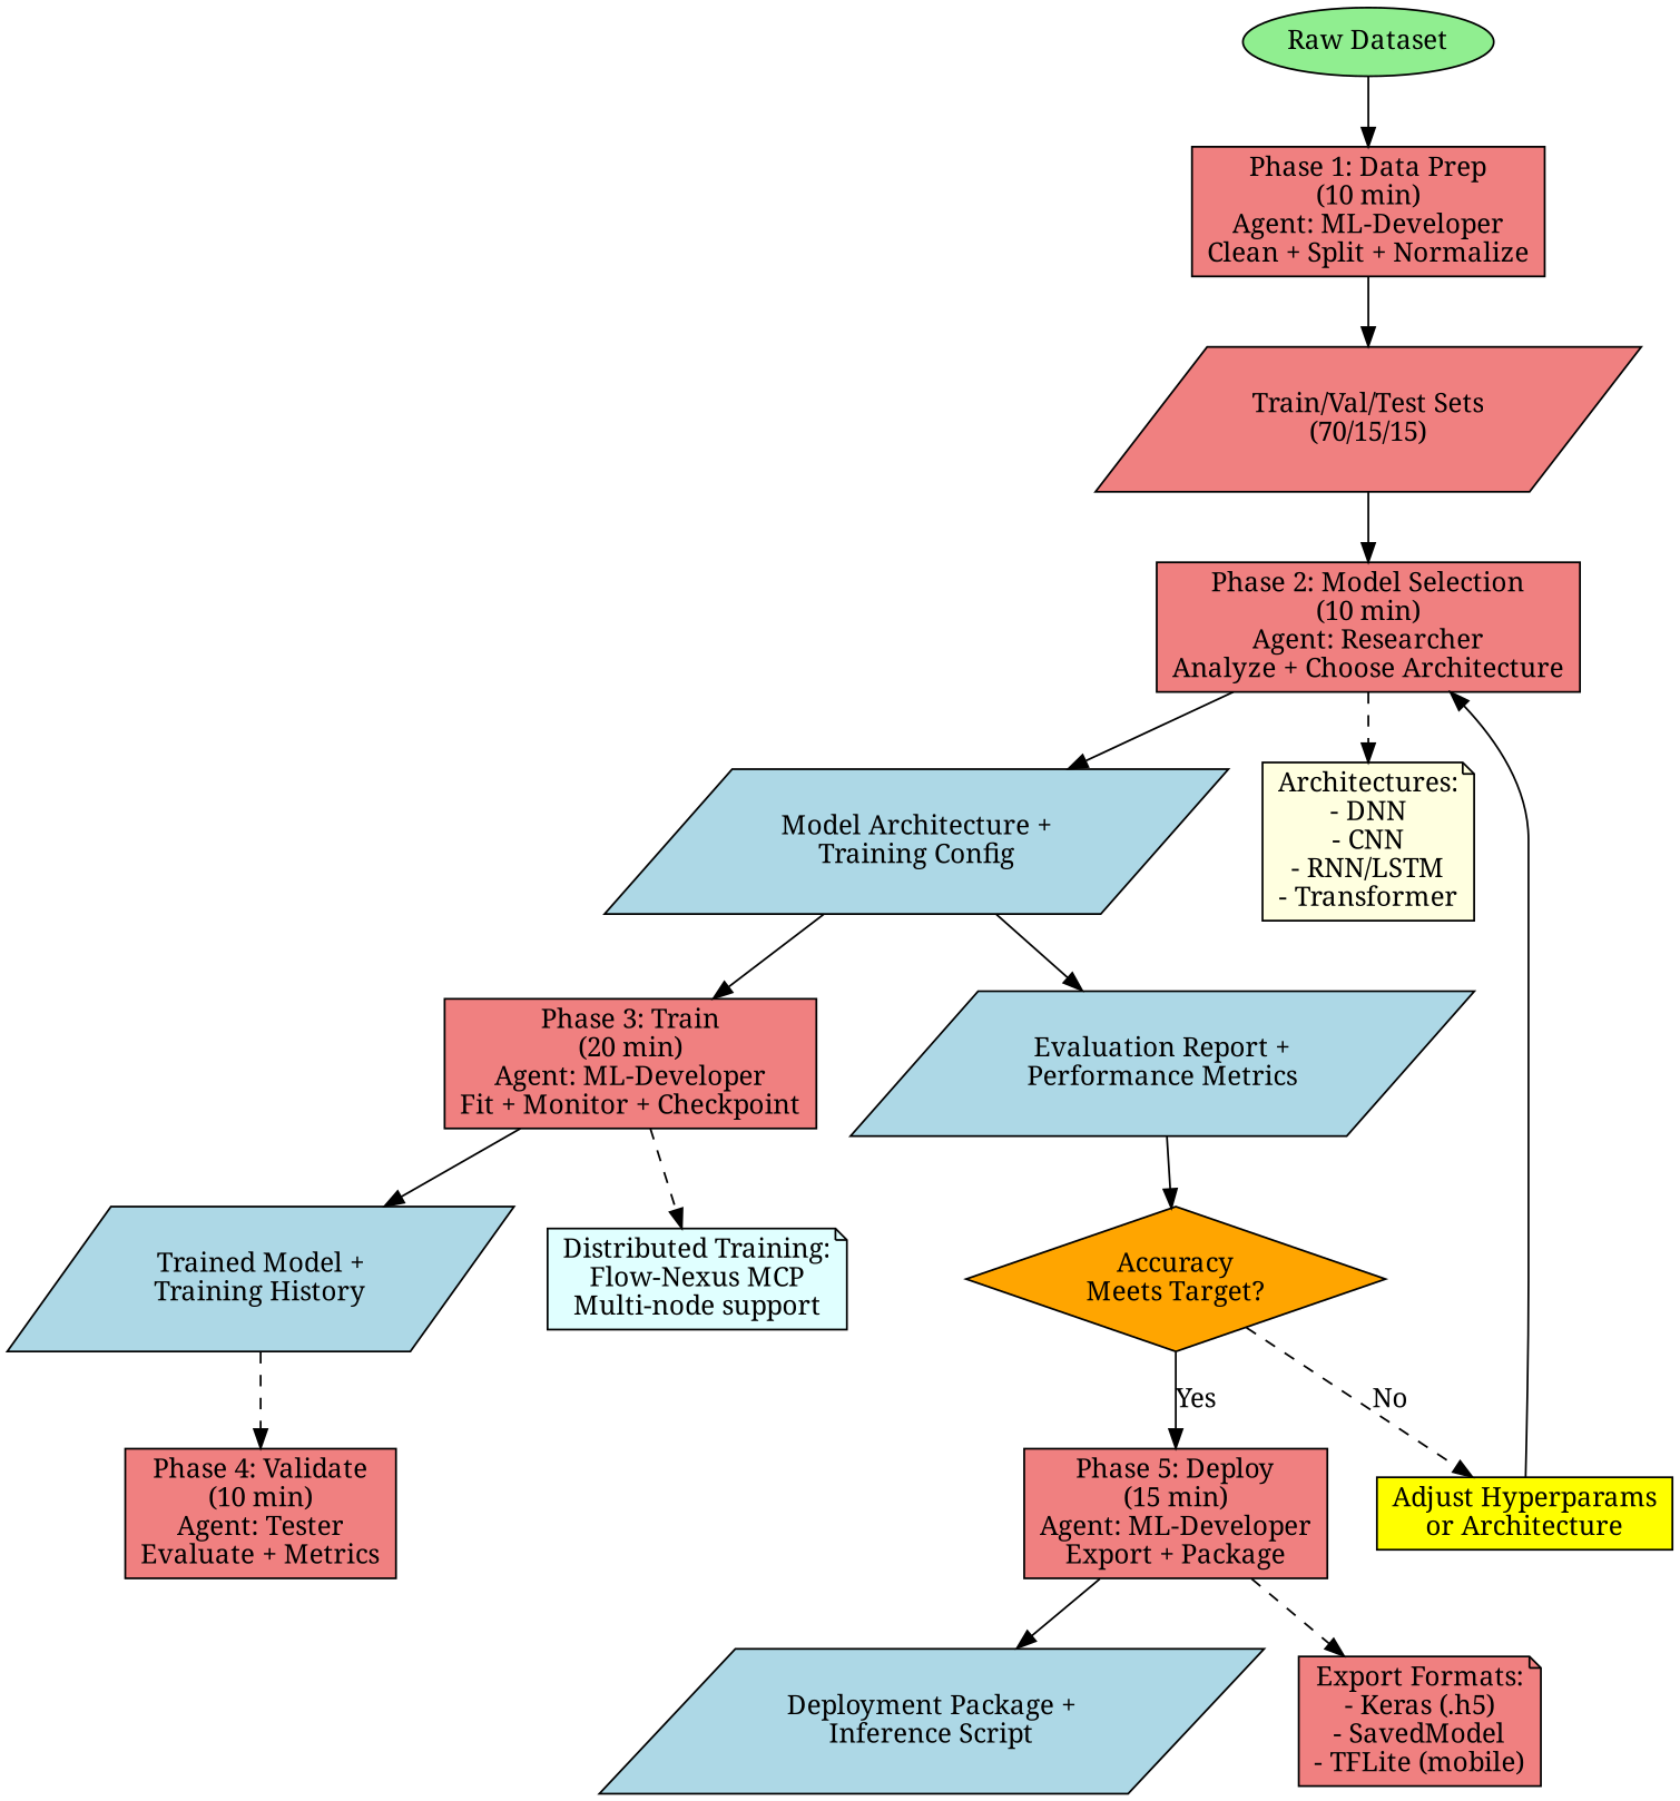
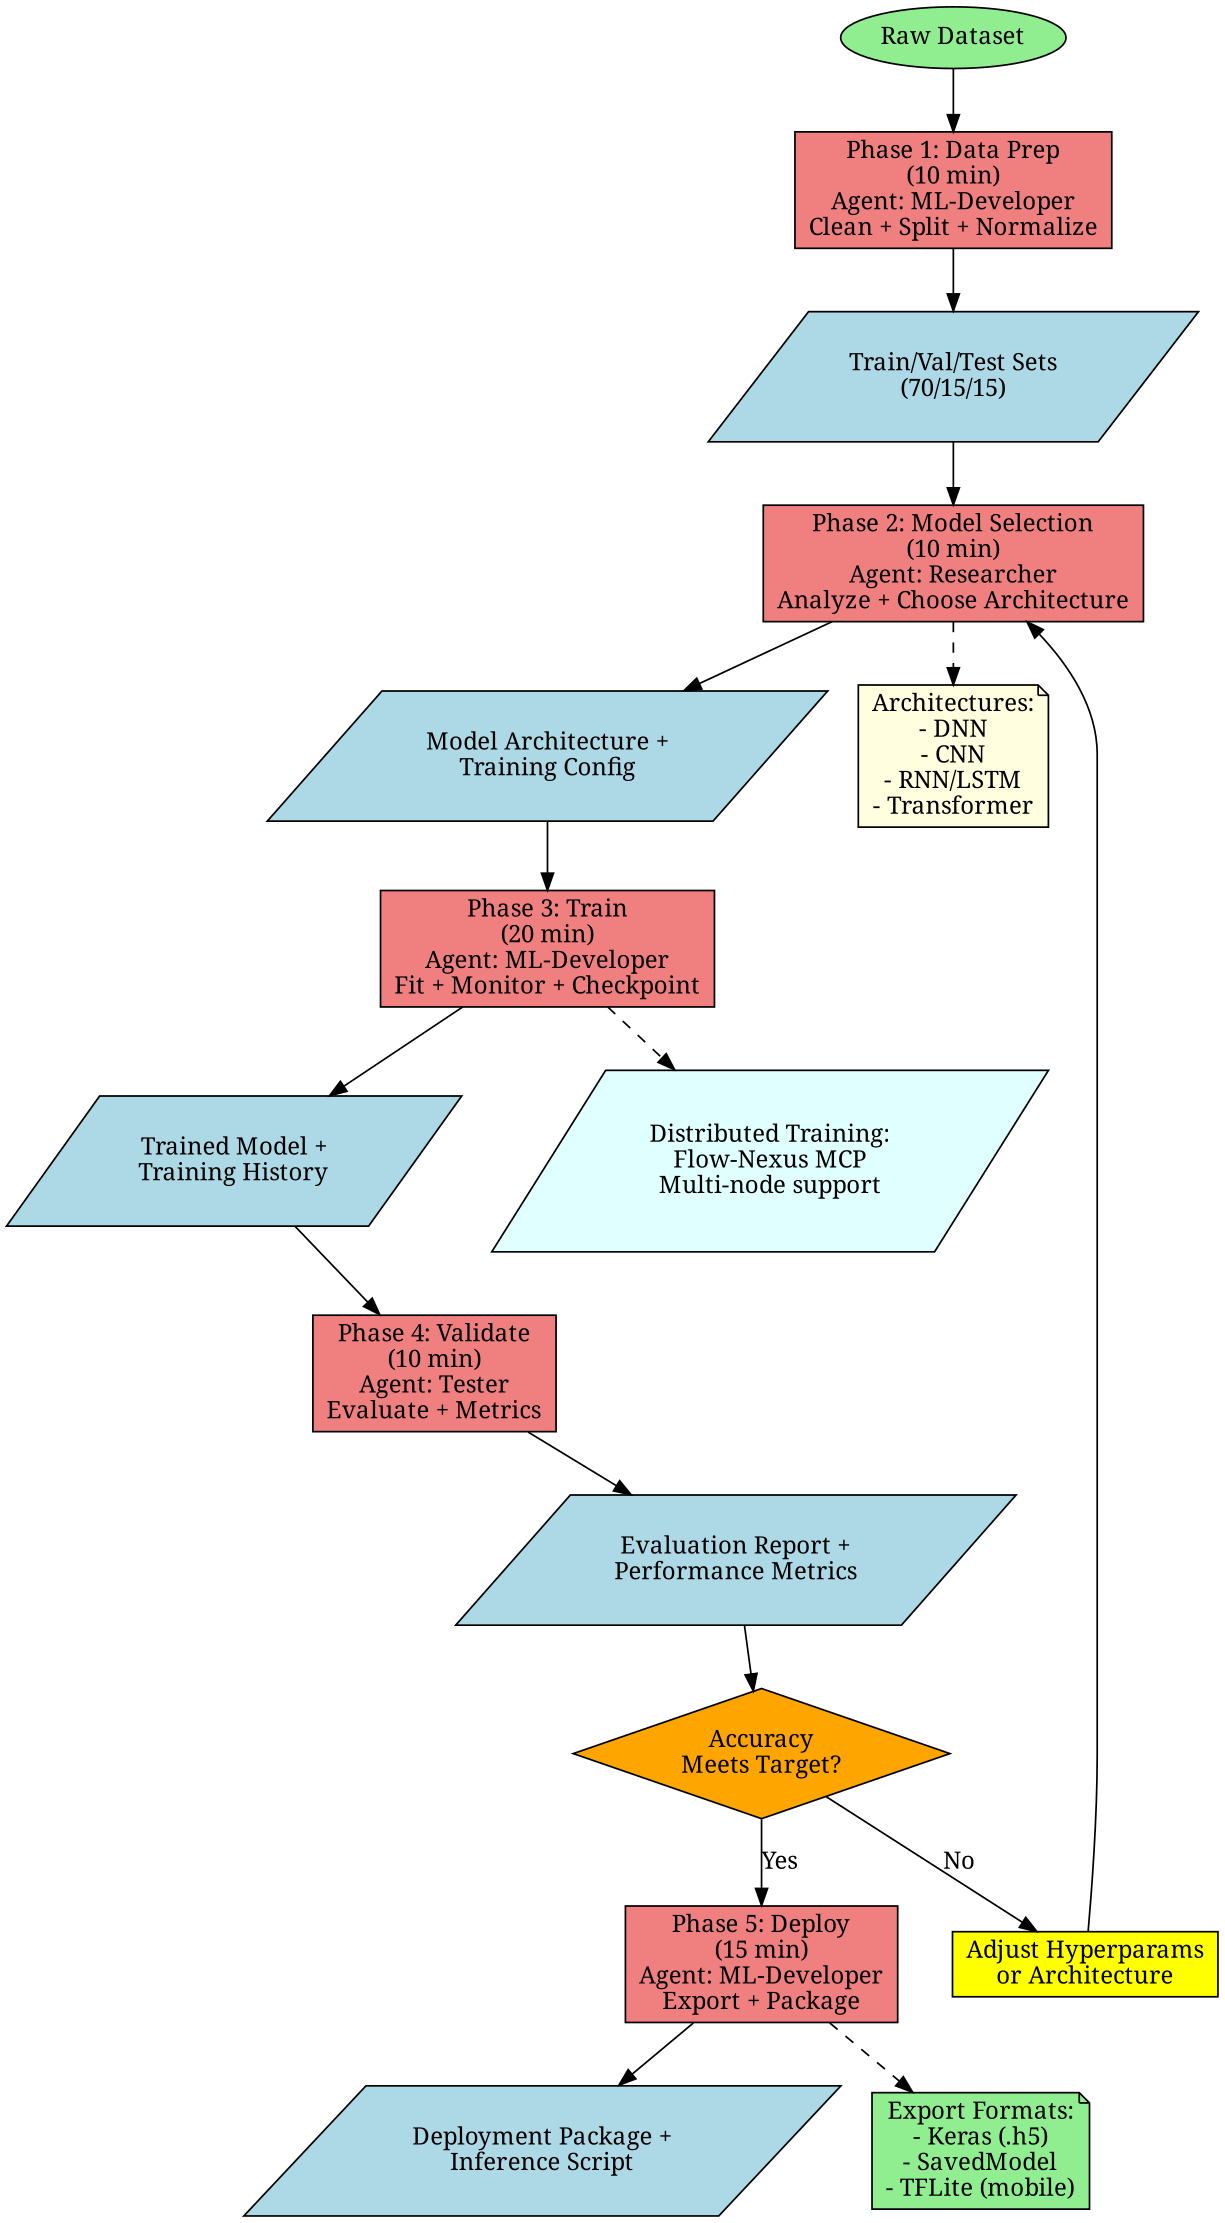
  digraph {
    fontname="Noto Serif"
    rankdir=TB
    node [fillcolor=lightcoral fontname="Noto Serif" shape=box style=filled]
    edge [fontname="Noto Serif"]
    n1 [fillcolor=lightgreen label="Raw Dataset" shape=ellipse]
    n2 [label="Phase 1: Data Prep\n(10 min)\nAgent: ML-Developer\nClean + Split + Normalize"]
-   n3 [label="Train/Val/Test Sets\n(70/15/15)" shape=parallelogram]
+   n3 [fillcolor=lightblue label="Train/Val/Test Sets\n(70/15/15)" shape=parallelogram]
    n4 [label="Phase 2: Model Selection\n(10 min)\nAgent: Researcher\nAnalyze + Choose Architecture"]
    n5 [fillcolor=lightblue label="Model Architecture +\nTraining Config" shape=parallelogram]
    n6 [fillcolor=lightyellow label="Architectures:\n- DNN\n- CNN\n- RNN/LSTM\n- Transformer" shape=note]
    n7 [label="Phase 3: Train\n(20 min)\nAgent: ML-Developer\nFit + Monitor + Checkpoint"]
    n8 [fillcolor=lightblue label="Trained Model +\nTraining History" shape=parallelogram]
-   n9 [fillcolor=lightcyan label="Distributed Training:\nFlow-Nexus MCP\nMulti-node support" shape=note]
+   n9 [fillcolor=lightcyan label="Distributed Training:\nFlow-Nexus MCP\nMulti-node support" shape=parallelogram]
    n10 [label="Phase 4: Validate\n(10 min)\nAgent: Tester\nEvaluate + Metrics"]
    n11 [fillcolor=lightblue label="Evaluation Report +\nPerformance Metrics" shape=parallelogram]
    n12 [fillcolor=orange label="Accuracy\nMeets Target?" shape=diamond]
    n13 [label="Phase 5: Deploy\n(15 min)\nAgent: ML-Developer\nExport + Package"]
    n14 [fillcolor=yellow label="Adjust Hyperparams\nor Architecture"]
    n15 [fillcolor=lightblue label="Deployment Package +\nInference Script" shape=parallelogram]
-   n16 [label="Export Formats:\n- Keras (.h5)\n- SavedModel\n- TFLite (mobile)" shape=note]
+   n16 [fillcolor=lightgreen label="Export Formats:\n- Keras (.h5)\n- SavedModel\n- TFLite (mobile)" shape=note]
    n1 -> n2
    n2 -> n3
    n3 -> n4
    n4 -> n5
    n4 -> n6 [style=dashed]
    n5 -> n7
    n7 -> n8
    n7 -> n9 [style=dashed]
-   n8 -> n10 [style=dashed]
-   n5 -> n11
+   n8 -> n10
+   n10 -> n11
    n11 -> n12
    n12 -> n13 [label=Yes]
-   n12 -> n14 [label=No style=dashed]
+   n12 -> n14 [label=No]
    n13 -> n15
    n13 -> n16 [style=dashed]
    n14 -> n4
  }
